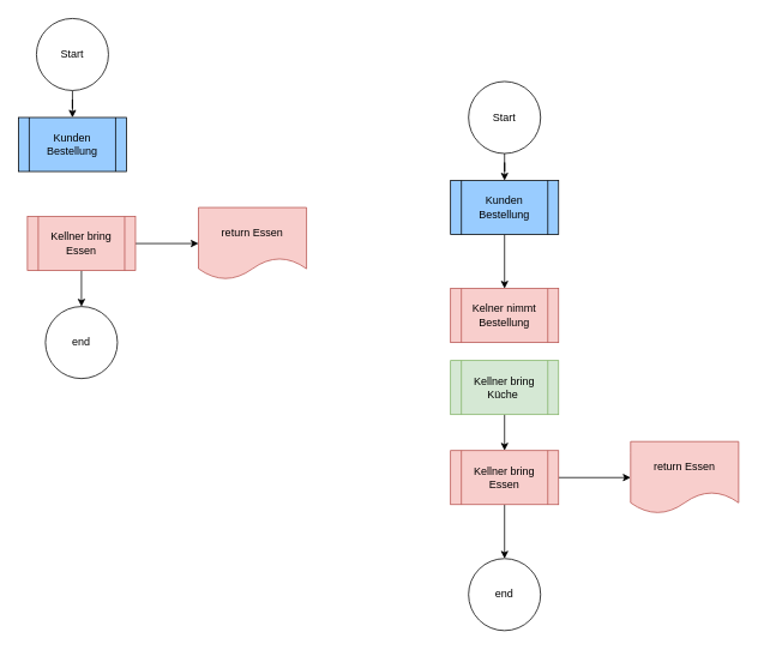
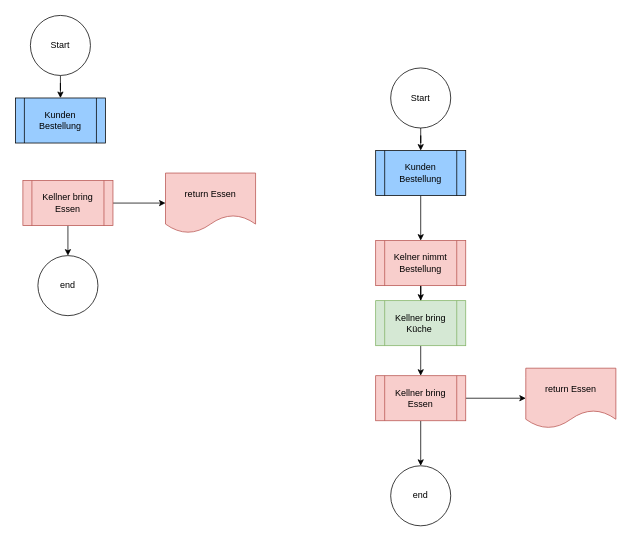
  <mxCell id="0" />
  <mxCell id="1" parent="0" />
  <mxCell id="2" value="Kunden Bestellung" style="shape=process;whiteSpace=wrap;html=1;backgroundOutline=1;fillColor=#99CCFF;" vertex="1" parent="1"><mxGeometry x="20" y="130" width="120" height="60" as="geometry" /></mxCell>
  <mxCell id="3" value="" style="edgeStyle=orthogonalEdgeStyle;rounded=0;orthogonalLoop=1;jettySize=auto;html=1;" edge="1" parent="1" source="5" target="6"><mxGeometry relative="1" as="geometry" /></mxCell>
  <mxCell id="4" value="" style="edgeStyle=orthogonalEdgeStyle;rounded=0;orthogonalLoop=1;jettySize=auto;html=1;" edge="1" parent="1" source="5" target="9"><mxGeometry relative="1" as="geometry" /></mxCell>
  <mxCell id="5" value="Kellner bring Essen" style="shape=process;whiteSpace=wrap;html=1;backgroundOutline=1;fillColor=#f8cecc;strokeColor=#b85450;" vertex="1" parent="1"><mxGeometry x="30" y="240" width="120" height="60" as="geometry" /></mxCell>
  <mxCell id="6" value="end" style="ellipse;whiteSpace=wrap;html=1;aspect=fixed;" vertex="1" parent="1"><mxGeometry x="50" y="340" width="80" height="80" as="geometry" /></mxCell>
  <mxCell id="7" value="" style="edgeStyle=orthogonalEdgeStyle;rounded=0;orthogonalLoop=1;jettySize=auto;html=1;" edge="1" parent="1" source="8" target="2"><mxGeometry relative="1" as="geometry" /></mxCell>
  <mxCell id="8" value="Start" style="ellipse;whiteSpace=wrap;html=1;aspect=fixed;" vertex="1" parent="1"><mxGeometry x="40" y="20" width="80" height="80" as="geometry" /></mxCell>
  <mxCell id="9" value="return Essen" style="shape=document;whiteSpace=wrap;html=1;boundedLbl=1;fillColor=#f8cecc;strokeColor=#b85450;" vertex="1" parent="1"><mxGeometry x="220" y="230" width="120" height="80" as="geometry" /></mxCell>
  <mxCell id="10" value="" style="edgeStyle=orthogonalEdgeStyle;rounded=0;orthogonalLoop=1;jettySize=auto;html=1;" edge="1" parent="1" source="11" target="13"><mxGeometry relative="1" as="geometry" /></mxCell>
  <mxCell id="11" value="Kunden Bestellung" style="shape=process;whiteSpace=wrap;html=1;backgroundOutline=1;fillColor=#99CCFF;" vertex="1" parent="1"><mxGeometry x="500" y="200" width="120" height="60" as="geometry" /></mxCell>
+ <mxCell id="12" value="" style="edgeStyle=orthogonalEdgeStyle;rounded=0;orthogonalLoop=1;jettySize=auto;html=1;" edge="1" parent="1" source="13" target="15"><mxGeometry relative="1" as="geometry" /></mxCell>
  <mxCell id="13" value="Kelner nimmt&lt;div&gt;Bestellung&lt;/div&gt;" style="shape=process;whiteSpace=wrap;html=1;backgroundOutline=1;fillColor=#f8cecc;strokeColor=#b85450;" vertex="1" parent="1"><mxGeometry x="500" y="320" width="120" height="60" as="geometry" /></mxCell>
  <mxCell id="14" value="" style="edgeStyle=orthogonalEdgeStyle;rounded=0;orthogonalLoop=1;jettySize=auto;html=1;" edge="1" parent="1" source="15" target="18"><mxGeometry relative="1" as="geometry" /></mxCell>
  <mxCell id="15" value="Kellner bring Küche&amp;nbsp;" style="shape=process;whiteSpace=wrap;html=1;backgroundOutline=1;fillColor=#d5e8d4;strokeColor=#82b366;" vertex="1" parent="1"><mxGeometry x="500" y="400" width="120" height="60" as="geometry" /></mxCell>
  <mxCell id="16" value="" style="edgeStyle=orthogonalEdgeStyle;rounded=0;orthogonalLoop=1;jettySize=auto;html=1;" edge="1" parent="1" source="18" target="19"><mxGeometry relative="1" as="geometry" /></mxCell>
  <mxCell id="17" value="" style="edgeStyle=orthogonalEdgeStyle;rounded=0;orthogonalLoop=1;jettySize=auto;html=1;" edge="1" parent="1" source="18" target="22"><mxGeometry relative="1" as="geometry" /></mxCell>
  <mxCell id="18" value="Kellner bring Essen" style="shape=process;whiteSpace=wrap;html=1;backgroundOutline=1;fillColor=#f8cecc;strokeColor=#b85450;" vertex="1" parent="1"><mxGeometry x="500" y="500" width="120" height="60" as="geometry" /></mxCell>
  <mxCell id="19" value="end" style="ellipse;whiteSpace=wrap;html=1;aspect=fixed;" vertex="1" parent="1"><mxGeometry x="520" y="620" width="80" height="80" as="geometry" /></mxCell>
  <mxCell id="20" value="" style="edgeStyle=orthogonalEdgeStyle;rounded=0;orthogonalLoop=1;jettySize=auto;html=1;" edge="1" parent="1" source="21" target="11"><mxGeometry relative="1" as="geometry" /></mxCell>
  <mxCell id="21" value="Start" style="ellipse;whiteSpace=wrap;html=1;aspect=fixed;" vertex="1" parent="1"><mxGeometry x="520" y="90" width="80" height="80" as="geometry" /></mxCell>
  <mxCell id="22" value="return Essen" style="shape=document;whiteSpace=wrap;html=1;boundedLbl=1;fillColor=#f8cecc;strokeColor=#b85450;" vertex="1" parent="1"><mxGeometry x="700" y="490" width="120" height="80" as="geometry" /></mxCell>
